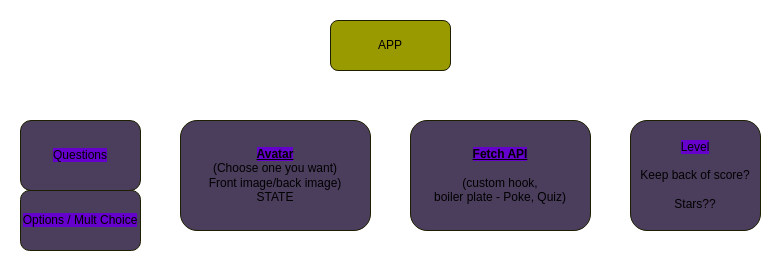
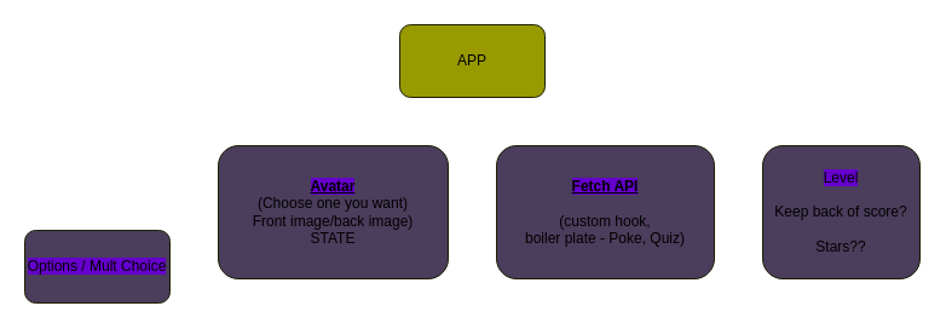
  <mxCell id="0" />
  <mxCell id="1" parent="0" />
- <mxCell id="2" value="APP" style="rounded=1;whiteSpace=wrap;html=1;fillColor=#999900;strokeColor=#1C1F00;" vertex="1" parent="1"><mxGeometry x="330" y="20" width="120" height="50" as="geometry" /></mxCell>
+ <mxCell id="2" value="APP" style="rounded=1;whiteSpace=wrap;html=1;fillColor=#999900;strokeColor=#1C1F00;" vertex="1" parent="1"><mxGeometry x="330" y="20" width="120" height="60" as="geometry" /></mxCell>
  <mxCell id="3" value="&lt;b&gt;&lt;u style=&quot;background-color: rgb(102 , 0 , 204)&quot;&gt;Fetch API&lt;br&gt;&lt;/u&gt;&lt;/b&gt;&lt;br&gt;(custom hook, &lt;br&gt;boiler plate - Poke, Quiz)" style="rounded=1;whiteSpace=wrap;html=1;strokeColor=#1C1F00;fillColor=#4B3D5C;" vertex="1" parent="1"><mxGeometry x="410" y="120" width="180" height="110" as="geometry" /></mxCell>
- <mxCell id="4" value="&lt;span style=&quot;background-color: rgb(102 , 0 , 204)&quot;&gt;Questions&lt;/span&gt;" style="rounded=1;whiteSpace=wrap;html=1;strokeColor=#1C1F00;fillColor=#4B3D5C;" vertex="1" parent="1"><mxGeometry x="20" y="120" width="120" height="70" as="geometry" /></mxCell>
  <mxCell id="5" value="&lt;span style=&quot;background-color: rgb(102 , 0 , 204)&quot;&gt;Options / Mult Choice&lt;/span&gt;" style="rounded=1;whiteSpace=wrap;html=1;strokeColor=#1C1F00;fillColor=#4B3D5C;" vertex="1" parent="1"><mxGeometry x="20" y="190" width="120" height="60" as="geometry" /></mxCell>
  <mxCell id="6" value="&lt;span style=&quot;background-color: rgb(102 , 0 , 204)&quot;&gt;Level&lt;/span&gt;&lt;br&gt;&lt;br&gt;Keep back of score?&lt;br&gt;&lt;br&gt;Stars??" style="rounded=1;whiteSpace=wrap;html=1;strokeColor=#1C1F00;fillColor=#4B3D5C;" vertex="1" parent="1"><mxGeometry x="630" y="120" width="130" height="110" as="geometry" /></mxCell>
  <mxCell id="7" style="edgeStyle=orthogonalEdgeStyle;rounded=0;orthogonalLoop=1;jettySize=auto;html=1;exitX=0.5;exitY=1;exitDx=0;exitDy=0;" edge="1" parent="1" source="5" target="5"><mxGeometry relative="1" as="geometry" /></mxCell>
  <mxCell id="8" value="&lt;b&gt;&lt;u style=&quot;background-color: rgb(102 , 0 , 204)&quot;&gt;Avatar&lt;/u&gt;&lt;/b&gt;&lt;br&gt;&lt;span&gt;(Choose one you want)&lt;/span&gt;&lt;br&gt;&lt;span&gt;Front image/back image)&lt;/span&gt;&lt;br&gt;&lt;span&gt;STATE&lt;/span&gt;" style="rounded=1;whiteSpace=wrap;html=1;strokeColor=#1C1F00;fillColor=#4B3D5C;" vertex="1" parent="1"><mxGeometry x="180" y="120" width="190" height="110" as="geometry" /></mxCell>
